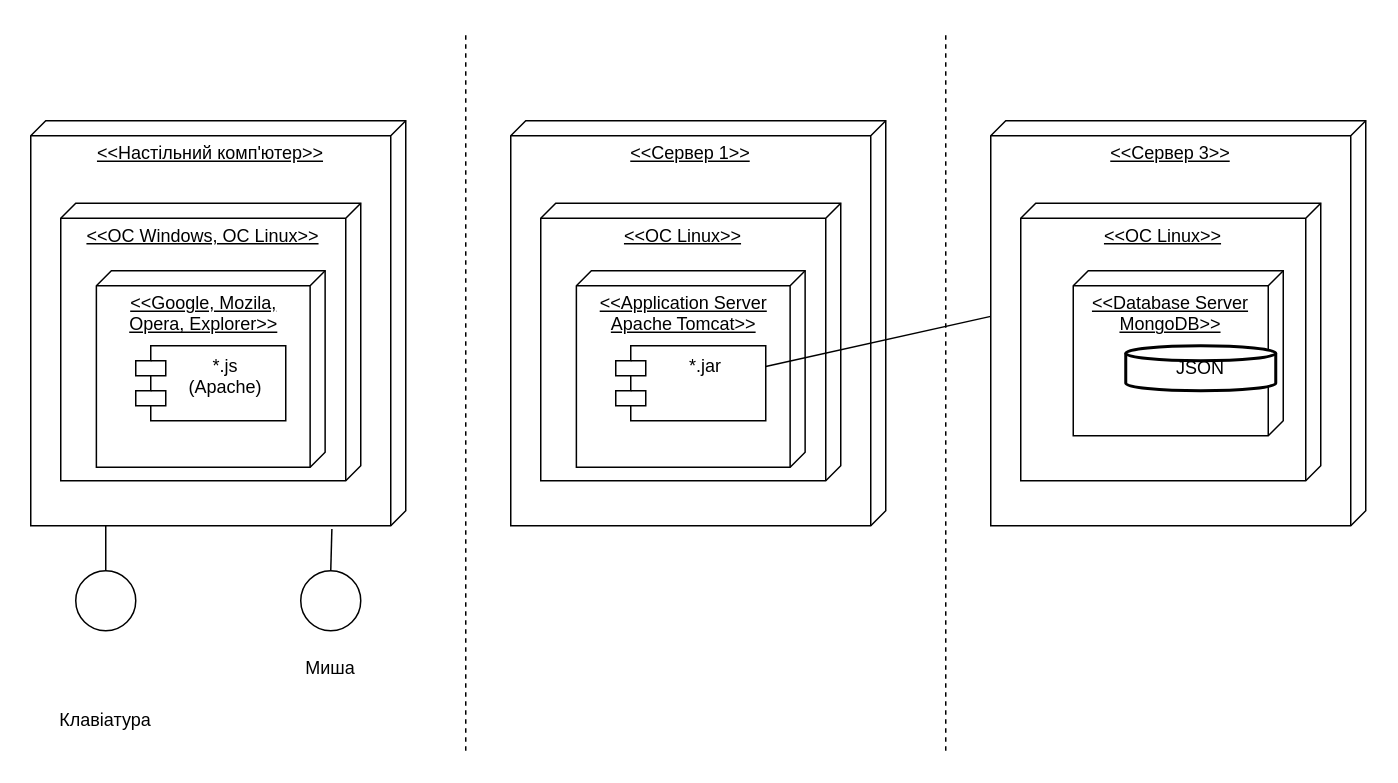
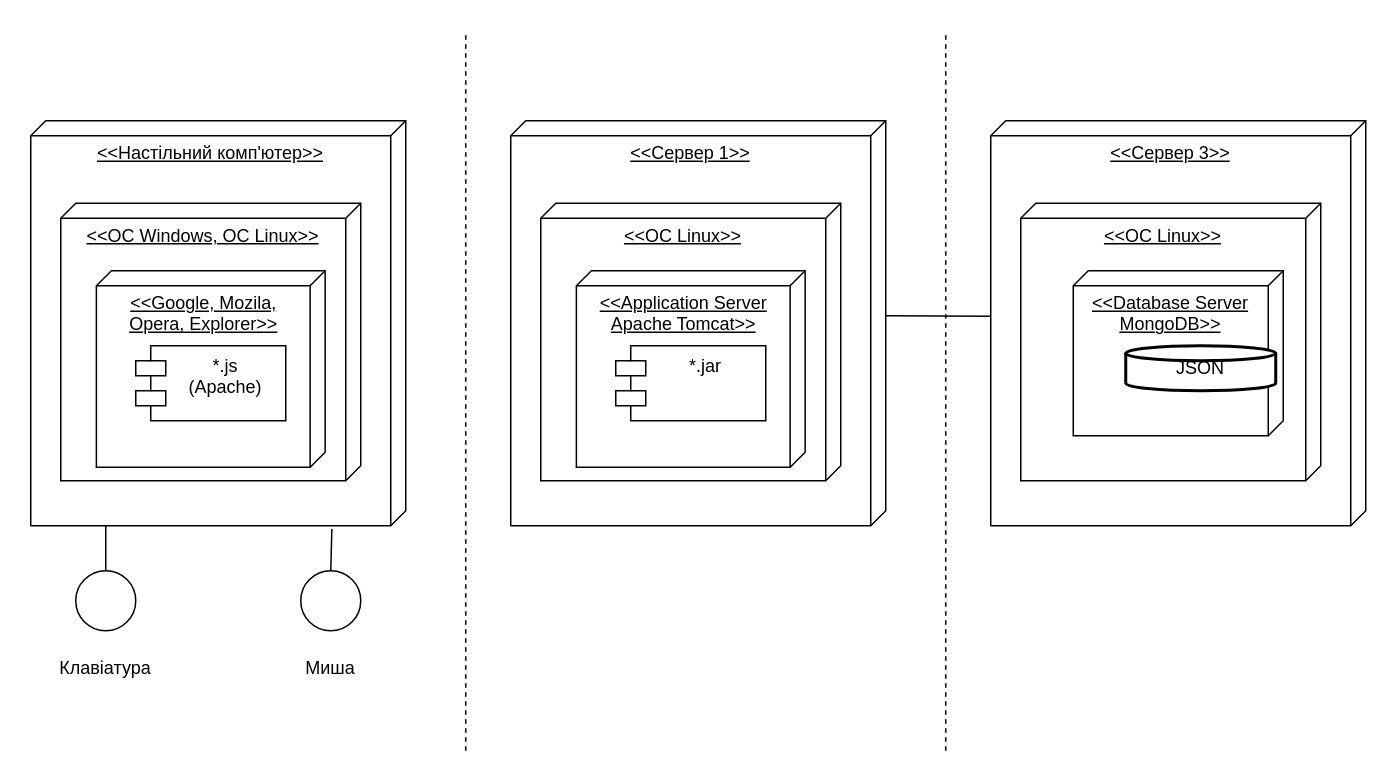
  <mxCell id="0" />
  <mxCell id="1" parent="0" />
  <mxCell id="2" value="&amp;lt;&amp;lt;Настільний комп'ютер&amp;gt;&amp;gt;" style="verticalAlign=top;align=center;spacingTop=8;spacingLeft=2;spacingRight=12;shape=cube;size=10;direction=south;fontStyle=4;html=1;whiteSpace=wrap;movable=1;resizable=1;rotatable=1;deletable=1;editable=1;locked=0;connectable=1;" parent="1" vertex="1"><mxGeometry y="80" width="250" height="270" as="geometry" x="20" /></mxCell>
  <mxCell id="3" value="&amp;lt;&amp;lt;ОС Windows, OC Linux&amp;gt;&amp;gt;" style="verticalAlign=top;align=center;spacingTop=8;spacingLeft=2;spacingRight=12;shape=cube;size=10;direction=south;fontStyle=4;html=1;whiteSpace=wrap;movable=1;resizable=1;rotatable=1;deletable=1;editable=1;locked=0;connectable=1;" parent="1" vertex="1"><mxGeometry x="40" y="135" width="200" height="185" as="geometry" /></mxCell>
  <mxCell id="4" value="&amp;lt;&amp;lt;Google, Mozila, Opera, Explorer&amp;gt;&amp;gt;" style="verticalAlign=top;align=center;spacingTop=8;spacingLeft=2;spacingRight=12;shape=cube;size=10;direction=south;fontStyle=4;html=1;whiteSpace=wrap;" vertex="1" parent="1"><mxGeometry x="63.75" y="180" width="152.5" height="131" as="geometry" /></mxCell>
  <mxCell id="5" value="*.js&lt;br&gt;(Apache)" style="shape=module;align=left;spacingLeft=20;align=center;verticalAlign=top;whiteSpace=wrap;html=1;movable=1;resizable=1;rotatable=1;deletable=1;editable=1;locked=0;connectable=1;" parent="1" vertex="1"><mxGeometry x="90" y="230" width="100" height="50" as="geometry" /></mxCell>
  <mxCell id="6" value="&amp;lt;&amp;lt;Сервер 1&amp;gt;&amp;gt;" style="verticalAlign=top;align=center;spacingTop=8;spacingLeft=2;spacingRight=12;shape=cube;size=10;direction=south;fontStyle=4;html=1;whiteSpace=wrap;" parent="1" vertex="1"><mxGeometry x="340" y="80" width="250" height="270" as="geometry" /></mxCell>
  <mxCell id="7" value="&amp;lt;&amp;lt;OC Linux&amp;gt;&amp;gt;" style="verticalAlign=top;align=center;spacingTop=8;spacingLeft=2;spacingRight=12;shape=cube;size=10;direction=south;fontStyle=4;html=1;whiteSpace=wrap;" parent="1" vertex="1"><mxGeometry x="360" y="135" width="200" height="185" as="geometry" /></mxCell>
  <mxCell id="8" value="&amp;lt;&amp;lt;Application Server Apache Tomcat&amp;gt;&amp;gt;" style="verticalAlign=top;align=center;spacingTop=8;spacingLeft=2;spacingRight=12;shape=cube;size=10;direction=south;fontStyle=4;html=1;whiteSpace=wrap;" vertex="1" parent="1"><mxGeometry x="383.75" y="180" width="152.5" height="131" as="geometry" /></mxCell>
  <mxCell id="9" value="*.jar&lt;br&gt;" style="shape=module;align=left;spacingLeft=20;align=center;verticalAlign=top;whiteSpace=wrap;html=1;" parent="1" vertex="1"><mxGeometry x="410" y="230" width="100" height="50" as="geometry" /></mxCell>
  <mxCell id="10" value="&amp;lt;&amp;lt;Сервер 3&amp;gt;&amp;gt;" style="verticalAlign=top;align=center;spacingTop=8;spacingLeft=2;spacingRight=12;shape=cube;size=10;direction=south;fontStyle=4;html=1;whiteSpace=wrap;" parent="1" vertex="1"><mxGeometry x="660" y="80" width="250" height="270" as="geometry" /></mxCell>
  <mxCell id="11" value="&amp;lt;&amp;lt;OC Linux&amp;gt;&amp;gt;" style="verticalAlign=top;align=center;spacingTop=8;spacingLeft=2;spacingRight=12;shape=cube;size=10;direction=south;fontStyle=4;html=1;whiteSpace=wrap;" parent="1" vertex="1"><mxGeometry x="680" y="135" width="200" height="185" as="geometry" /></mxCell>
  <mxCell id="12" value="&amp;lt;&amp;lt;Database Server MongoDB&amp;gt;&amp;gt;" style="verticalAlign=top;align=center;spacingTop=8;spacingLeft=2;spacingRight=12;shape=cube;size=10;direction=south;fontStyle=4;html=1;whiteSpace=wrap;" parent="1" vertex="1"><mxGeometry x="715" y="180" width="140" height="110" as="geometry" /></mxCell>
  <mxCell id="13" value="JSON" style="strokeWidth=2;html=1;shape=mxgraph.flowchart.database;whiteSpace=wrap;" parent="1" vertex="1"><mxGeometry x="750" y="230" width="100" height="30" as="geometry" /></mxCell>
  <mxCell id="14" value="" style="verticalLabelPosition=bottom;verticalAlign=top;html=1;shape=mxgraph.flowchart.on-page_reference;" parent="1" vertex="1"><mxGeometry x="50" y="380" width="40" height="40" as="geometry" /></mxCell>
  <mxCell id="15" value="" style="verticalLabelPosition=bottom;verticalAlign=top;html=1;shape=mxgraph.flowchart.on-page_reference;" parent="1" vertex="1"><mxGeometry x="200" y="380" width="40" height="40" as="geometry" /></mxCell>
  <mxCell id="16" value="" style="endArrow=none;html=1;rounded=0;entryX=0.5;entryY=0;entryDx=0;entryDy=0;entryPerimeter=0;" parent="1" target="14" edge="1"><mxGeometry width="50" height="50" relative="1" as="geometry"><mxPoint x="70" y="350" as="sourcePoint" /><mxPoint x="550" y="250" as="targetPoint" /></mxGeometry></mxCell>
  <mxCell id="17" value="" style="endArrow=none;html=1;rounded=0;exitX=0.5;exitY=0;exitDx=0;exitDy=0;exitPerimeter=0;entryX=1.008;entryY=0.197;entryDx=0;entryDy=0;entryPerimeter=0;" parent="1" source="15" target="2" edge="1"><mxGeometry width="50" height="50" relative="1" as="geometry"><mxPoint x="500" y="300" as="sourcePoint" /><mxPoint x="550" y="250" as="targetPoint" /></mxGeometry></mxCell>
- <mxCell id="18" value="Клавіатура" style="text;html=1;strokeColor=none;fillColor=none;align=center;verticalAlign=middle;whiteSpace=wrap;rounded=0;" parent="1" vertex="1"><mxGeometry x="40" y="465" width="60" height="30" as="geometry" /></mxCell>
+ <mxCell id="18" value="Клавіатура" style="text;html=1;strokeColor=none;fillColor=none;align=center;verticalAlign=middle;whiteSpace=wrap;rounded=0;" parent="1" vertex="1"><mxGeometry x="40" y="430" width="60" height="30" as="geometry" /></mxCell>
  <mxCell id="19" value="Миша" style="text;html=1;strokeColor=none;fillColor=none;align=center;verticalAlign=middle;whiteSpace=wrap;rounded=0;" parent="1" vertex="1"><mxGeometry x="190" y="430" width="60" height="30" as="geometry" /></mxCell>
  <mxCell id="20" value="" style="endArrow=none;dashed=1;html=1;rounded=0;" parent="1" edge="1"><mxGeometry width="50" height="50" relative="1" as="geometry"><mxPoint x="310" y="500" as="sourcePoint" /><mxPoint x="310" as="targetPoint" y="20" /></mxGeometry></mxCell>
  <mxCell id="21" value="" style="endArrow=none;dashed=1;html=1;rounded=0;" parent="1" edge="1"><mxGeometry width="50" height="50" relative="1" as="geometry"><mxPoint x="630" y="500" as="sourcePoint" /><mxPoint x="630" as="targetPoint" y="20" /></mxGeometry></mxCell>
- <mxCell id="22" value="" style="endArrow=none;html=1;rounded=0;exitX=0.483;exitY=1;exitDx=0;exitDy=0;exitPerimeter=0;" parent="1" source="10" target="9" edge="1"><mxGeometry width="50" height="50" relative="1" as="geometry"><mxPoint x="500" y="300" as="sourcePoint" /><mxPoint x="550" y="250" as="targetPoint" /></mxGeometry></mxCell>
+ <mxCell id="22" value="" style="endArrow=none;html=1;rounded=0;entryX=0;entryY=0;entryDx=130;entryDy=0;entryPerimeter=0;exitX=0.483;exitY=1;exitDx=0;exitDy=0;exitPerimeter=0;" parent="1" source="10" target="6" edge="1"><mxGeometry width="50" height="50" relative="1" as="geometry"><mxPoint x="500" y="300" as="sourcePoint" /><mxPoint x="550" y="250" as="targetPoint" /></mxGeometry></mxCell>
